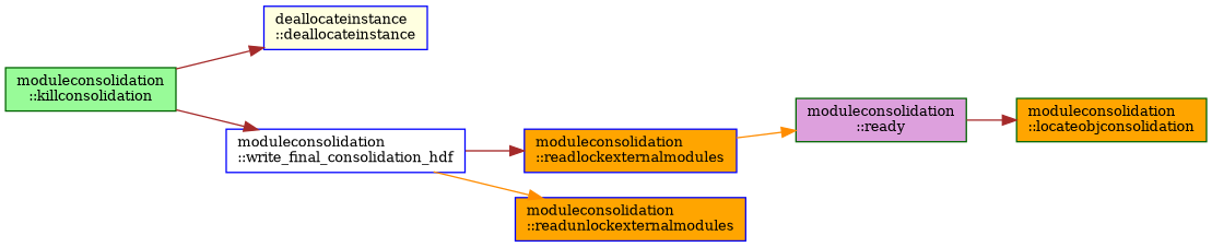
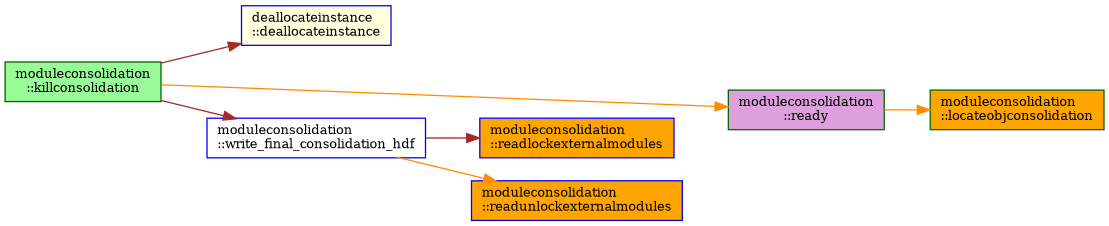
  digraph {
    fontname="DejaVu Serif"
    rankdir=LR
    node [color=blue fillcolor=orange fontname="DejaVu Serif" fontsize=10 shape=record style=filled]
    edge [color=brown fontname="DejaVu Serif" fontsize=10 labelfontname=Helvetica labelfontsize=10 style=solid]
    n1 [color=darkgreen fillcolor=palegreen fontcolor=black height=0.2 label="moduleconsolidation\l::killconsolidation" width=0.4]
    n2 [fillcolor=lightyellow height=0.2 label="deallocateinstance\l::deallocateinstance" width=0.4]
    n3 [color=darkgreen fillcolor=plum height=0.2 label="moduleconsolidation\l::ready" width=0.4]
    n4 [fillcolor=white height=0.2 label="moduleconsolidation\l::write_final_consolidation_hdf" width=0.4]
    n5 [color=darkgreen height=0.2 label="moduleconsolidation\l::locateobjconsolidation" width=0.4]
    n6 [height=0.2 label="moduleconsolidation\l::readlockexternalmodules" width=0.4]
    n7 [height=0.2 label="moduleconsolidation\l::readunlockexternalmodules" width=0.4]
    n1 -> n2
-   n6 -> n3 [color=darkorange]
+   n1 -> n3 [color=darkorange]
    n1 -> n4
-   n3 -> n5
+   n3 -> n5 [color=darkorange]
    n4 -> n6
    n4 -> n7 [color=darkorange]
  }
